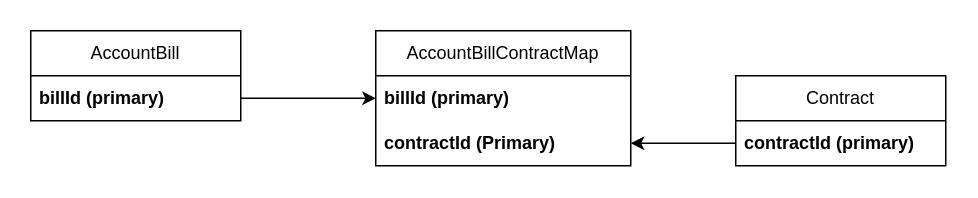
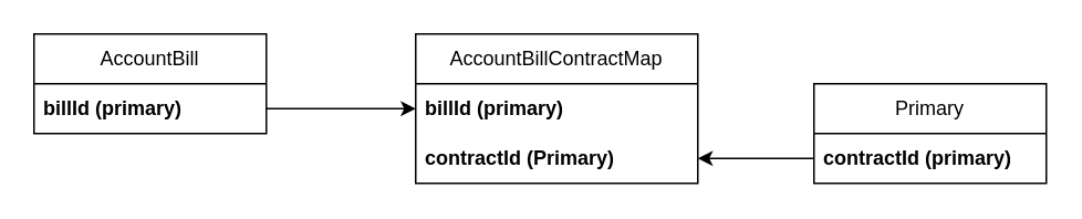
  <mxCell id="0" />
  <mxCell id="1" parent="0" />
  <mxCell id="2" value="AccountBill" style="swimlane;fontStyle=0;childLayout=stackLayout;horizontal=1;startSize=30;horizontalStack=0;resizeParent=1;resizeParentMax=0;resizeLast=0;collapsible=1;marginBottom=0;whiteSpace=wrap;html=1;" vertex="1" parent="1"><mxGeometry x="20" y="20" width="140" height="60" as="geometry" /></mxCell>
  <mxCell id="3" value="&lt;b&gt;billId (primary)&lt;/b&gt;" style="text;strokeColor=none;fillColor=none;align=left;verticalAlign=middle;spacingLeft=4;spacingRight=4;overflow=hidden;points=[[0,0.5],[1,0.5]];portConstraint=eastwest;rotatable=0;whiteSpace=wrap;html=1;" vertex="1" parent="2"><mxGeometry y="30" width="140" height="30" as="geometry" /></mxCell>
  <mxCell id="4" value="AccountBillContractMap" style="swimlane;fontStyle=0;childLayout=stackLayout;horizontal=1;startSize=30;horizontalStack=0;resizeParent=1;resizeParentMax=0;resizeLast=0;collapsible=1;marginBottom=0;whiteSpace=wrap;html=1;" vertex="1" parent="1"><mxGeometry x="250" y="20" width="170" height="90" as="geometry" /></mxCell>
  <mxCell id="5" value="&lt;b&gt;billId (primary)&lt;/b&gt;" style="text;strokeColor=none;fillColor=none;align=left;verticalAlign=middle;spacingLeft=4;spacingRight=4;overflow=hidden;points=[[0,0.5],[1,0.5]];portConstraint=eastwest;rotatable=0;whiteSpace=wrap;html=1;" vertex="1" parent="4"><mxGeometry y="30" width="170" height="30" as="geometry" /></mxCell>
  <mxCell id="6" value="&lt;b&gt;contractId (Primary)&lt;/b&gt;" style="text;strokeColor=none;fillColor=none;align=left;verticalAlign=middle;spacingLeft=4;spacingRight=4;overflow=hidden;points=[[0,0.5],[1,0.5]];portConstraint=eastwest;rotatable=0;whiteSpace=wrap;html=1;" vertex="1" parent="4"><mxGeometry y="60" width="170" height="30" as="geometry" /></mxCell>
- <mxCell id="7" value="Contract" style="swimlane;fontStyle=0;childLayout=stackLayout;horizontal=1;startSize=30;horizontalStack=0;resizeParent=1;resizeParentMax=0;resizeLast=0;collapsible=1;marginBottom=0;whiteSpace=wrap;html=1;" vertex="1" parent="1"><mxGeometry x="490" y="50" width="140" height="60" as="geometry" /></mxCell>
+ <mxCell id="7" value="Primary" style="swimlane;fontStyle=0;childLayout=stackLayout;horizontal=1;startSize=30;horizontalStack=0;resizeParent=1;resizeParentMax=0;resizeLast=0;collapsible=1;marginBottom=0;whiteSpace=wrap;html=1;" vertex="1" parent="1"><mxGeometry x="490" y="50" width="140" height="60" as="geometry" /></mxCell>
  <mxCell id="8" value="&lt;b&gt;contractId (primary)&lt;/b&gt;" style="text;strokeColor=none;fillColor=none;align=left;verticalAlign=middle;spacingLeft=4;spacingRight=4;overflow=hidden;points=[[0,0.5],[1,0.5]];portConstraint=eastwest;rotatable=0;whiteSpace=wrap;html=1;" vertex="1" parent="7"><mxGeometry y="30" width="140" height="30" as="geometry" /></mxCell>
  <mxCell id="9" style="edgeStyle=orthogonalEdgeStyle;rounded=0;orthogonalLoop=1;jettySize=auto;html=1;exitX=1;exitY=0.5;exitDx=0;exitDy=0;entryX=0;entryY=0.5;entryDx=0;entryDy=0;" edge="1" parent="1" source="3" target="5"><mxGeometry relative="1" as="geometry" /></mxCell>
  <mxCell id="10" style="edgeStyle=orthogonalEdgeStyle;rounded=0;orthogonalLoop=1;jettySize=auto;html=1;exitX=0;exitY=0.5;exitDx=0;exitDy=0;entryX=1;entryY=0.5;entryDx=0;entryDy=0;" edge="1" parent="1" source="8" target="6"><mxGeometry relative="1" as="geometry" /></mxCell>
